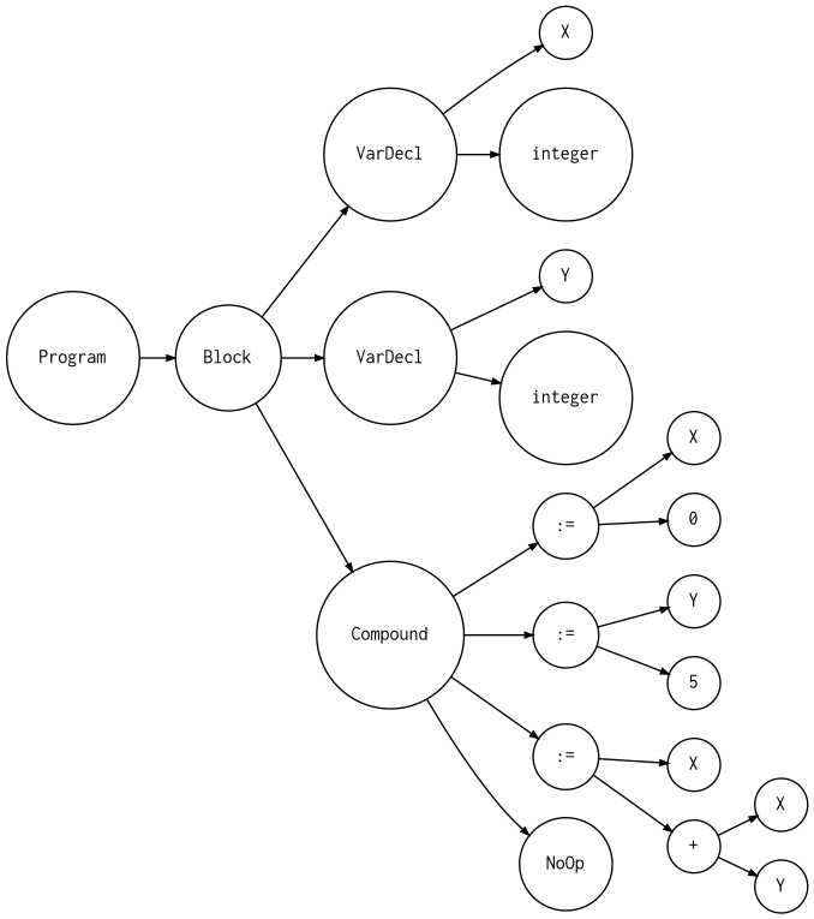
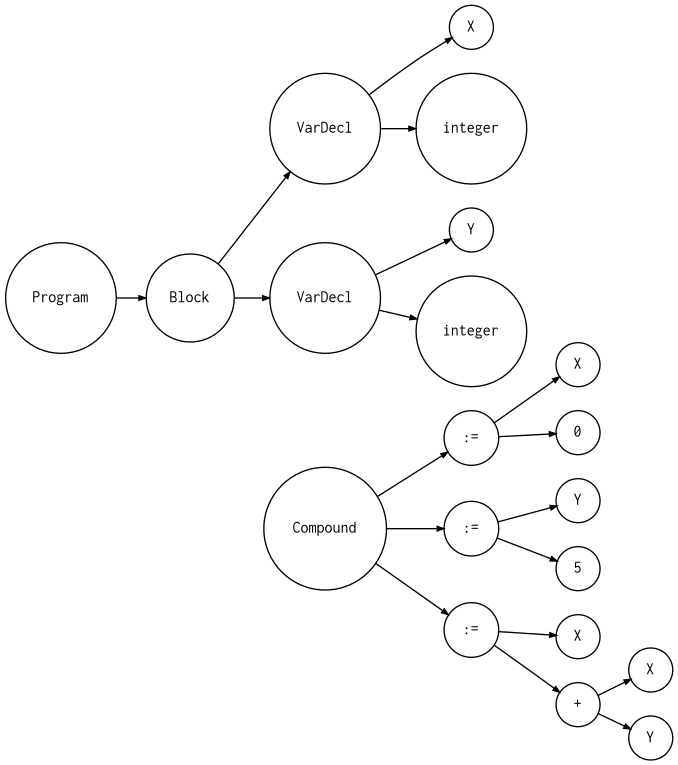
  digraph {
    rankdir=LR
    ranksep=.3
    node [fontname=Courier fontsize=12 shape=circle]
    edge [arrowsize=.5]
    n1 [height=.1 label=Program]
    n2 [height=.1 label=Block]
    n3 [height=.1 label=VarDecl]
    n4 [height=.1 label=VarDecl]
    n5 [height=.1 label=Compound]
    n6 [height=.1 label=X]
    n7 [height=.1 label=integer]
    n8 [height=.1 label=Y]
    n9 [height=.1 label=integer]
    n10 [height=.1 label=":="]
    n11 [height=.1 label=":="]
    n12 [height=.1 label=":="]
-   n13 [height=.1 label=NoOp]
    n14 [height=.1 label=X]
    n15 [height=.1 label=0]
    n16 [height=.1 label=Y]
    n17 [height=.1 label=5]
    n18 [height=.1 label=X]
    n19 [height=.1 label="+"]
    n20 [height=.1 label=X]
    n21 [height=.1 label=Y]
    n1 -> n2
    n2 -> n3
    n2 -> n4
-   n2 -> n5
    n3 -> n6
    n3 -> n7
    n4 -> n8
    n4 -> n9
    n5 -> n10
    n5 -> n11
    n5 -> n12
-   n5 -> n13
    n10 -> n14
    n10 -> n15
    n11 -> n16
    n11 -> n17
    n12 -> n18
    n12 -> n19
    n19 -> n20
    n19 -> n21
  }
